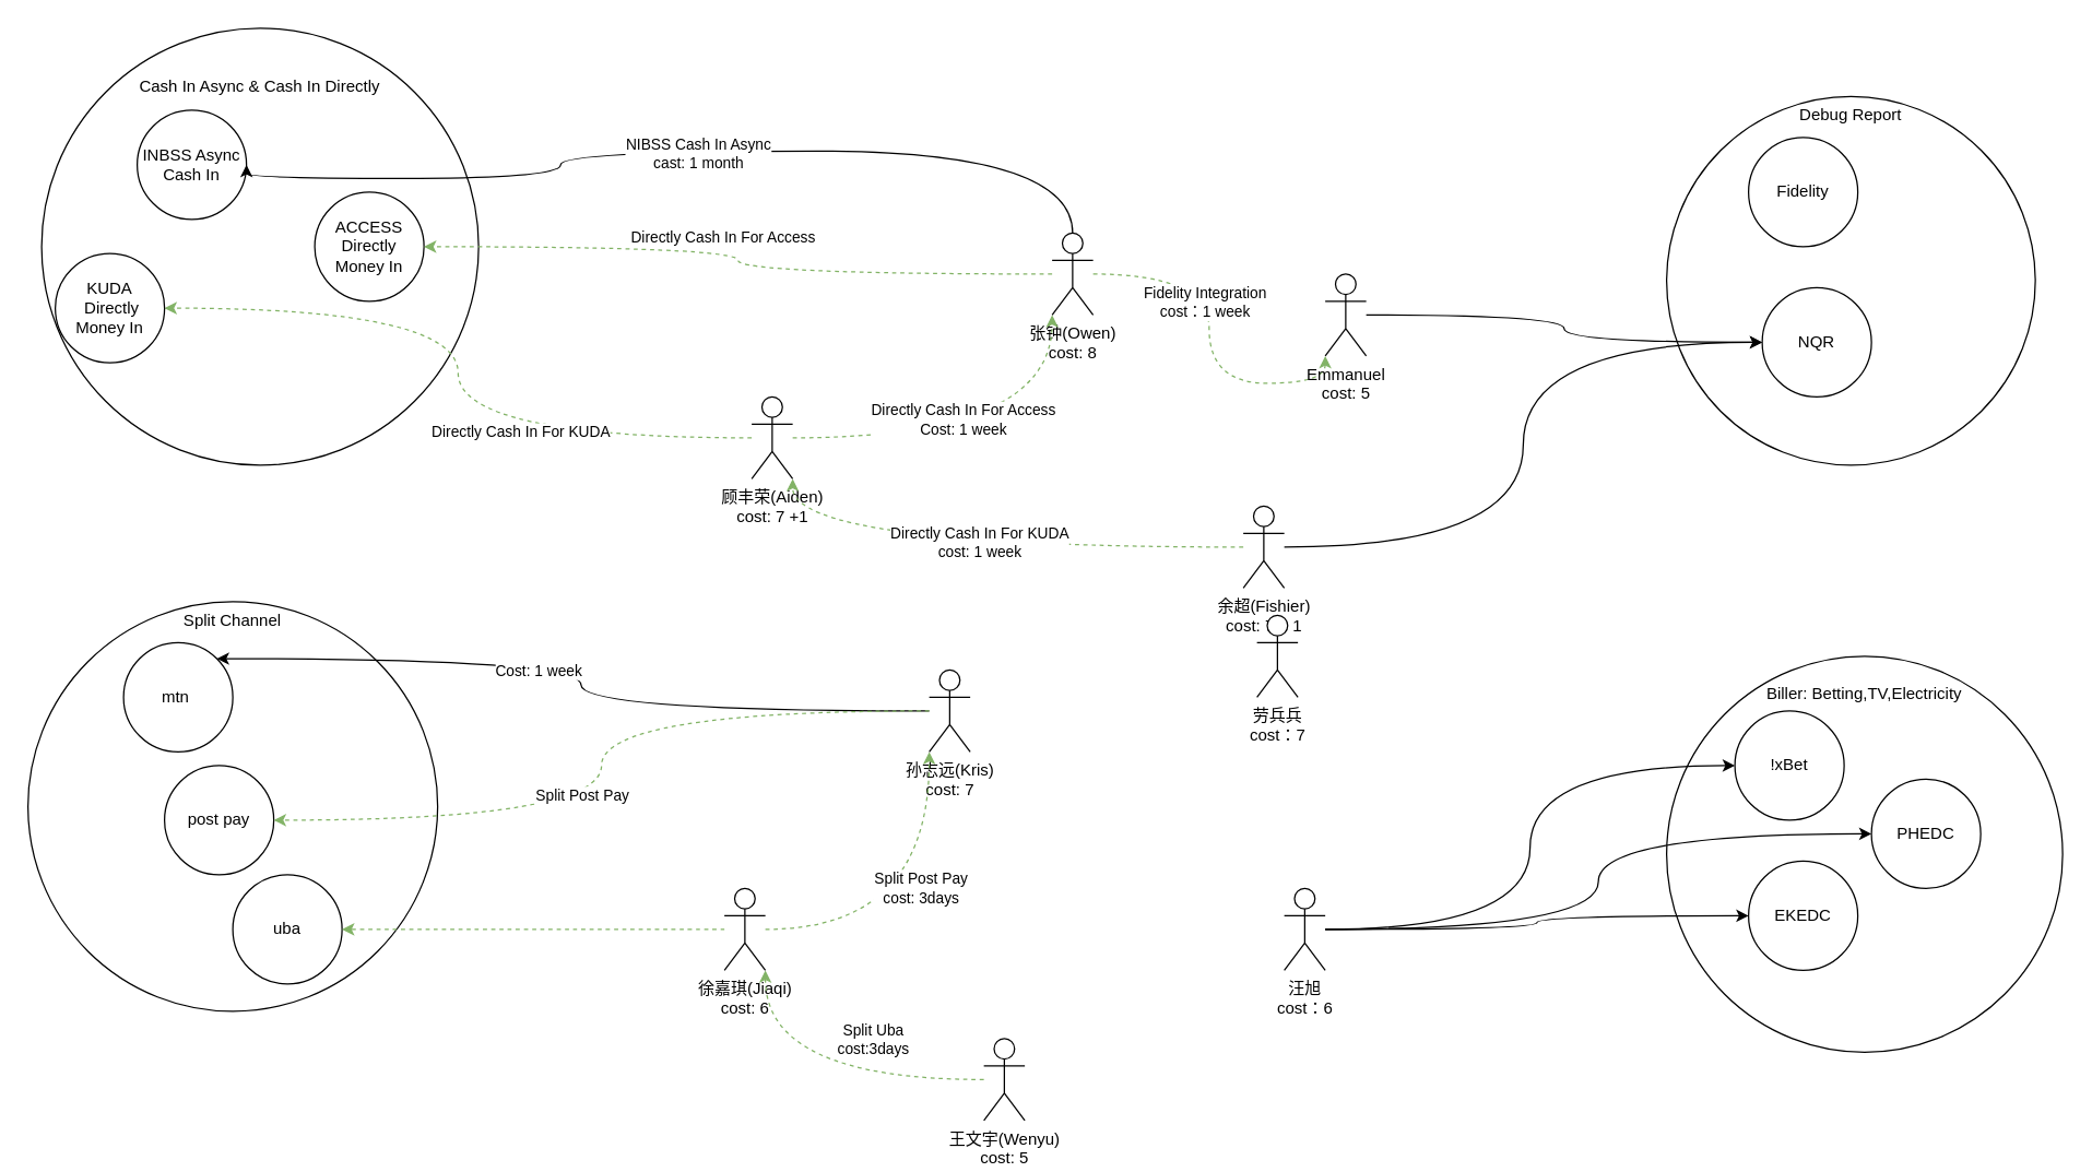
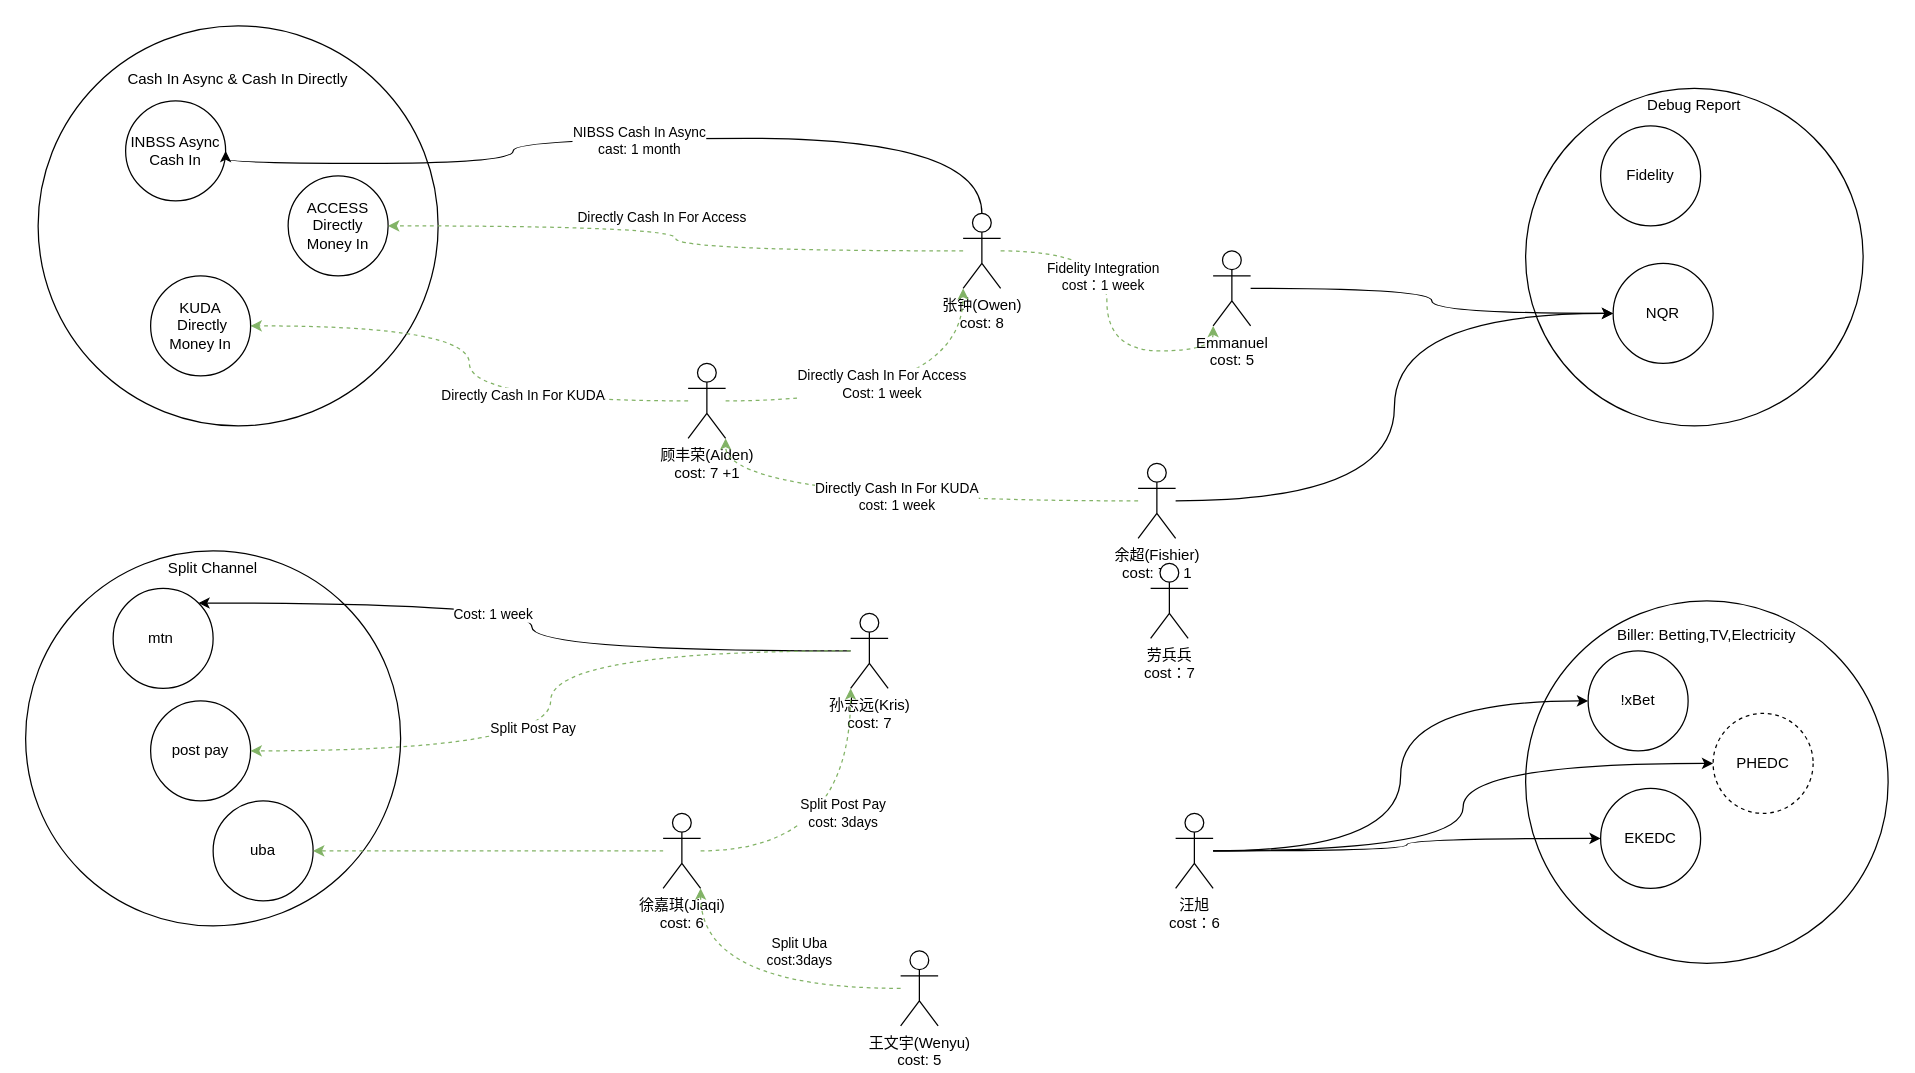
  <mxCell id="0" />
  <mxCell id="1" parent="0" />
  <mxCell id="2" value="Debug Report" style="ellipse;whiteSpace=wrap;html=1;aspect=fixed;verticalAlign=top;" vertex="1" parent="1"><mxGeometry x="1220" y="70" width="270" height="270" as="geometry" /></mxCell>
  <mxCell id="3" value="&lt;br&gt;Biller: Betting,TV,Electricity" style="ellipse;whiteSpace=wrap;html=1;aspect=fixed;verticalAlign=top;" vertex="1" parent="1"><mxGeometry x="1220" y="480" width="290" height="290" as="geometry" /></mxCell>
  <mxCell id="4" value="&lt;br&gt;&lt;br&gt;Cash In Async &amp;amp; Cash In Directly" style="ellipse;whiteSpace=wrap;html=1;aspect=fixed;verticalAlign=top;align=center;" vertex="1" parent="1"><mxGeometry x="30" y="20" width="320" height="320" as="geometry" /></mxCell>
  <mxCell id="5" value="INBSS Async Cash In" style="ellipse;whiteSpace=wrap;html=1;aspect=fixed;" vertex="1" parent="1"><mxGeometry x="100" y="80" width="80" height="80" as="geometry" /></mxCell>
  <mxCell id="6" value="ACCESS Directly Money In" style="ellipse;whiteSpace=wrap;html=1;aspect=fixed;" vertex="1" parent="1"><mxGeometry x="230" y="140" width="80" height="80" as="geometry" /></mxCell>
  <mxCell id="7" style="edgeStyle=orthogonalEdgeStyle;rounded=0;orthogonalLoop=1;jettySize=auto;html=1;entryX=1;entryY=0.5;entryDx=0;entryDy=0;curved=1;" edge="1" parent="1" source="13" target="5"><mxGeometry relative="1" as="geometry"><Array as="points"><mxPoint x="785" y="110" /><mxPoint x="410" y="110" /><mxPoint x="410" y="130" /></Array></mxGeometry></mxCell>
  <mxCell id="8" value="NIBSS Cash In Async&lt;br&gt;cast: 1 month" style="edgeLabel;html=1;align=center;verticalAlign=middle;resizable=0;points=[];" vertex="1" connectable="0" parent="7"><mxGeometry x="-0.036" y="1" relative="1" as="geometry"><mxPoint as="offset" /></mxGeometry></mxCell>
  <mxCell id="9" style="edgeStyle=orthogonalEdgeStyle;rounded=0;orthogonalLoop=1;jettySize=auto;html=1;entryX=1;entryY=0.5;entryDx=0;entryDy=0;dashed=1;curved=1;fillColor=#d5e8d4;strokeColor=#82b366;" edge="1" parent="1" source="13" target="6"><mxGeometry relative="1" as="geometry" /></mxCell>
  <mxCell id="10" value="Directly Cash In For Access" style="edgeLabel;html=1;align=center;verticalAlign=middle;resizable=0;points=[];" vertex="1" connectable="0" parent="9"><mxGeometry x="0.093" y="-8" relative="1" as="geometry"><mxPoint as="offset" /></mxGeometry></mxCell>
  <mxCell id="11" style="edgeStyle=orthogonalEdgeStyle;rounded=0;orthogonalLoop=1;jettySize=auto;html=1;entryX=0;entryY=1;entryDx=0;entryDy=0;entryPerimeter=0;dashed=1;curved=1;fillColor=#d5e8d4;strokeColor=#82b366;" edge="1" parent="1" source="13" target="49"><mxGeometry relative="1" as="geometry" /></mxCell>
  <mxCell id="12" value="Fidelity Integration&lt;br&gt;cost：1 week" style="edgeLabel;html=1;align=center;verticalAlign=middle;resizable=0;points=[];" vertex="1" connectable="0" parent="11"><mxGeometry x="-0.219" y="-4" relative="1" as="geometry"><mxPoint as="offset" /></mxGeometry></mxCell>
  <mxCell id="13" value="张钟(Owen)&lt;br&gt;cost: 8" style="shape=umlActor;verticalLabelPosition=bottom;verticalAlign=top;html=1;outlineConnect=0;" vertex="1" parent="1"><mxGeometry x="770" y="170" width="30" height="60" as="geometry" /></mxCell>
  <mxCell id="14" style="edgeStyle=orthogonalEdgeStyle;rounded=0;orthogonalLoop=1;jettySize=auto;html=1;entryX=0;entryY=1;entryDx=0;entryDy=0;entryPerimeter=0;curved=1;dashed=1;fillColor=#d5e8d4;strokeColor=#82b366;" edge="1" parent="1" source="18" target="13"><mxGeometry relative="1" as="geometry" /></mxCell>
  <mxCell id="15" value="Directly Cash In For Access&lt;br&gt;Cost: 1 week" style="edgeLabel;html=1;align=center;verticalAlign=middle;resizable=0;points=[];" vertex="1" connectable="0" parent="14"><mxGeometry x="-0.114" y="14" relative="1" as="geometry"><mxPoint as="offset" /></mxGeometry></mxCell>
  <mxCell id="16" style="edgeStyle=orthogonalEdgeStyle;rounded=0;orthogonalLoop=1;jettySize=auto;html=1;entryX=1;entryY=0.5;entryDx=0;entryDy=0;dashed=1;curved=1;fillColor=#d5e8d4;strokeColor=#82b366;" edge="1" parent="1" source="18" target="39"><mxGeometry relative="1" as="geometry"><mxPoint x="250" y="350" as="targetPoint" /></mxGeometry></mxCell>
  <mxCell id="17" value="Directly Cash In For KUDA" style="edgeLabel;html=1;align=center;verticalAlign=middle;resizable=0;points=[];" vertex="1" connectable="0" parent="16"><mxGeometry x="-0.351" y="-5" relative="1" as="geometry"><mxPoint as="offset" /></mxGeometry></mxCell>
  <mxCell id="18" value="顾丰荣(Aiden)&lt;br&gt;cost: 7 +1" style="shape=umlActor;verticalLabelPosition=bottom;verticalAlign=top;html=1;outlineConnect=0;" vertex="1" parent="1"><mxGeometry x="550" y="290" width="30" height="60" as="geometry" /></mxCell>
  <mxCell id="19" value="Split Channel" style="ellipse;whiteSpace=wrap;html=1;aspect=fixed;verticalAlign=top;" vertex="1" parent="1"><mxGeometry x="20" y="440" width="300" height="300" as="geometry" /></mxCell>
  <mxCell id="20" value="mtn&amp;nbsp;" style="ellipse;whiteSpace=wrap;html=1;aspect=fixed;" vertex="1" parent="1"><mxGeometry x="90" y="470" width="80" height="80" as="geometry" /></mxCell>
  <mxCell id="21" value="post pay" style="ellipse;whiteSpace=wrap;html=1;aspect=fixed;" vertex="1" parent="1"><mxGeometry x="120" y="560" width="80" height="80" as="geometry" /></mxCell>
  <mxCell id="22" value="uba" style="ellipse;whiteSpace=wrap;html=1;aspect=fixed;" vertex="1" parent="1"><mxGeometry x="170" y="640" width="80" height="80" as="geometry" /></mxCell>
  <mxCell id="23" style="edgeStyle=orthogonalEdgeStyle;rounded=0;orthogonalLoop=1;jettySize=auto;html=1;entryX=1;entryY=0;entryDx=0;entryDy=0;curved=1;" edge="1" parent="1" source="27" target="20"><mxGeometry relative="1" as="geometry" /></mxCell>
  <mxCell id="24" value="Cost: 1 week" style="edgeLabel;html=1;align=center;verticalAlign=middle;resizable=0;points=[];" vertex="1" connectable="0" parent="23"><mxGeometry x="0.162" y="9" relative="1" as="geometry"><mxPoint as="offset" /></mxGeometry></mxCell>
  <mxCell id="25" style="edgeStyle=orthogonalEdgeStyle;rounded=0;orthogonalLoop=1;jettySize=auto;html=1;entryX=1;entryY=0.5;entryDx=0;entryDy=0;dashed=1;curved=1;fillColor=#d5e8d4;strokeColor=#82b366;" edge="1" parent="1" source="27" target="21"><mxGeometry relative="1" as="geometry" /></mxCell>
  <mxCell id="26" value="Split Post Pay" style="edgeLabel;html=1;align=center;verticalAlign=middle;resizable=0;points=[];" vertex="1" connectable="0" parent="25"><mxGeometry x="0.196" y="-19" relative="1" as="geometry"><mxPoint as="offset" /></mxGeometry></mxCell>
  <mxCell id="27" value="孙志远(Kris)&lt;br&gt;cost: 7" style="shape=umlActor;verticalLabelPosition=bottom;verticalAlign=top;html=1;outlineConnect=0;" vertex="1" parent="1"><mxGeometry x="680" y="490" width="30" height="60" as="geometry" /></mxCell>
  <mxCell id="28" style="edgeStyle=orthogonalEdgeStyle;rounded=0;orthogonalLoop=1;jettySize=auto;html=1;entryX=0;entryY=1;entryDx=0;entryDy=0;entryPerimeter=0;dashed=1;curved=1;fillColor=#d5e8d4;strokeColor=#82b366;" edge="1" parent="1" source="31" target="27"><mxGeometry relative="1" as="geometry" /></mxCell>
  <mxCell id="29" value="Split Post Pay&lt;br&gt;cost: 3days" style="edgeLabel;html=1;align=center;verticalAlign=middle;resizable=0;points=[];" vertex="1" connectable="0" parent="28"><mxGeometry x="0.21" y="7" relative="1" as="geometry"><mxPoint as="offset" /></mxGeometry></mxCell>
  <mxCell id="30" style="edgeStyle=orthogonalEdgeStyle;rounded=0;orthogonalLoop=1;jettySize=auto;html=1;entryX=1;entryY=0.5;entryDx=0;entryDy=0;curved=1;dashed=1;fillColor=#d5e8d4;strokeColor=#82b366;" edge="1" parent="1" source="31" target="22"><mxGeometry relative="1" as="geometry" /></mxCell>
  <mxCell id="31" value="徐嘉琪(Jiaqi)&lt;br&gt;cost: 6" style="shape=umlActor;verticalLabelPosition=bottom;verticalAlign=top;html=1;outlineConnect=0;" vertex="1" parent="1"><mxGeometry x="530" y="650" width="30" height="60" as="geometry" /></mxCell>
  <mxCell id="32" style="edgeStyle=orthogonalEdgeStyle;rounded=0;orthogonalLoop=1;jettySize=auto;html=1;entryX=1;entryY=1;entryDx=0;entryDy=0;entryPerimeter=0;dashed=1;curved=1;fillColor=#d5e8d4;strokeColor=#82b366;" edge="1" parent="1" source="34" target="31"><mxGeometry relative="1" as="geometry" /></mxCell>
  <mxCell id="33" value="Split Uba&lt;br&gt;cost:3days" style="edgeLabel;html=1;align=center;verticalAlign=middle;resizable=0;points=[];" vertex="1" connectable="0" parent="32"><mxGeometry x="-0.178" y="-16" relative="1" as="geometry"><mxPoint x="17" y="-14" as="offset" /></mxGeometry></mxCell>
  <mxCell id="34" value="王文宇(Wenyu)&lt;br&gt;cost: 5" style="shape=umlActor;verticalLabelPosition=bottom;verticalAlign=top;html=1;outlineConnect=0;" vertex="1" parent="1"><mxGeometry x="720" y="760" width="30" height="60" as="geometry" /></mxCell>
  <mxCell id="35" style="edgeStyle=orthogonalEdgeStyle;rounded=0;orthogonalLoop=1;jettySize=auto;html=1;entryX=1;entryY=1;entryDx=0;entryDy=0;entryPerimeter=0;curved=1;dashed=1;fillColor=#d5e8d4;strokeColor=#82b366;" edge="1" parent="1" source="38" target="18"><mxGeometry relative="1" as="geometry" /></mxCell>
  <mxCell id="36" value="Directly Cash In For KUDA&lt;br&gt;cost: 1 week" style="edgeLabel;html=1;align=center;verticalAlign=middle;resizable=0;points=[];" vertex="1" connectable="0" parent="35"><mxGeometry x="0.021" y="-4" relative="1" as="geometry"><mxPoint as="offset" /></mxGeometry></mxCell>
  <mxCell id="37" style="edgeStyle=orthogonalEdgeStyle;rounded=0;orthogonalLoop=1;jettySize=auto;html=1;entryX=0;entryY=0.5;entryDx=0;entryDy=0;curved=1;" edge="1" parent="1" source="38" target="51"><mxGeometry relative="1" as="geometry" /></mxCell>
  <mxCell id="38" value="余超(Fishier)&lt;br&gt;cost: 7 + 1" style="shape=umlActor;verticalLabelPosition=bottom;verticalAlign=top;html=1;outlineConnect=0;" vertex="1" parent="1"><mxGeometry x="910" y="370" width="30" height="60" as="geometry" /></mxCell>
- <mxCell id="39" value="KUDA&lt;br&gt;&amp;nbsp;Directly Money In" style="ellipse;whiteSpace=wrap;html=1;aspect=fixed;" vertex="1" parent="1"><mxGeometry x="40" y="185" width="80" height="80" as="geometry" /></mxCell>
+ <mxCell id="39" value="KUDA&lt;br&gt;&amp;nbsp;Directly Money In" style="ellipse;whiteSpace=wrap;html=1;aspect=fixed;" vertex="1" parent="1"><mxGeometry x="120" y="220" width="80" height="80" as="geometry" /></mxCell>
  <mxCell id="40" style="edgeStyle=orthogonalEdgeStyle;rounded=0;orthogonalLoop=1;jettySize=auto;html=1;entryX=0;entryY=0.5;entryDx=0;entryDy=0;curved=1;" edge="1" parent="1" source="43" target="45"><mxGeometry relative="1" as="geometry" /></mxCell>
  <mxCell id="41" style="edgeStyle=orthogonalEdgeStyle;rounded=0;orthogonalLoop=1;jettySize=auto;html=1;entryX=0;entryY=0.5;entryDx=0;entryDy=0;curved=1;" edge="1" parent="1" source="43" target="46"><mxGeometry relative="1" as="geometry" /></mxCell>
  <mxCell id="42" style="edgeStyle=orthogonalEdgeStyle;rounded=0;orthogonalLoop=1;jettySize=auto;html=1;entryX=0;entryY=0.5;entryDx=0;entryDy=0;curved=1;" edge="1" parent="1" source="43" target="47"><mxGeometry relative="1" as="geometry" /></mxCell>
  <mxCell id="43" value="汪旭&lt;br&gt;cost：6" style="shape=umlActor;verticalLabelPosition=bottom;verticalAlign=top;html=1;outlineConnect=0;" vertex="1" parent="1"><mxGeometry x="940" y="650" width="30" height="60" as="geometry" /></mxCell>
  <mxCell id="44" value="劳兵兵&lt;br&gt;cost：7" style="shape=umlActor;verticalLabelPosition=bottom;verticalAlign=top;html=1;outlineConnect=0;" vertex="1" parent="1"><mxGeometry x="920" y="450" width="30" height="60" as="geometry" /></mxCell>
  <mxCell id="45" value="!xBet" style="ellipse;whiteSpace=wrap;html=1;aspect=fixed;" vertex="1" parent="1"><mxGeometry x="1270" y="520" width="80" height="80" as="geometry" /></mxCell>
- <mxCell id="46" value="PHEDC" style="ellipse;whiteSpace=wrap;html=1;aspect=fixed;" vertex="1" parent="1"><mxGeometry x="1370" y="570" width="80" height="80" as="geometry" /></mxCell>
+ <mxCell id="46" value="PHEDC" style="ellipse;whiteSpace=wrap;html=1;aspect=fixed;dashed=1;" vertex="1" parent="1"><mxGeometry x="1370" y="570" width="80" height="80" as="geometry" /></mxCell>
  <mxCell id="47" value="EKEDC" style="ellipse;whiteSpace=wrap;html=1;aspect=fixed;" vertex="1" parent="1"><mxGeometry x="1280" y="630" width="80" height="80" as="geometry" /></mxCell>
  <mxCell id="48" style="edgeStyle=orthogonalEdgeStyle;rounded=0;orthogonalLoop=1;jettySize=auto;html=1;curved=1;" edge="1" parent="1" source="49" target="51"><mxGeometry relative="1" as="geometry" /></mxCell>
  <mxCell id="49" value="Emmanuel&lt;br&gt;cost: 5" style="shape=umlActor;verticalLabelPosition=bottom;verticalAlign=top;html=1;outlineConnect=0;" vertex="1" parent="1"><mxGeometry x="970" y="200" width="30" height="60" as="geometry" /></mxCell>
  <mxCell id="50" value="Fidelity" style="ellipse;whiteSpace=wrap;html=1;aspect=fixed;" vertex="1" parent="1"><mxGeometry x="1280" y="100" width="80" height="80" as="geometry" /></mxCell>
  <mxCell id="51" value="NQR" style="ellipse;whiteSpace=wrap;html=1;aspect=fixed;" vertex="1" parent="1"><mxGeometry x="1290" y="210" width="80" height="80" as="geometry" /></mxCell>
